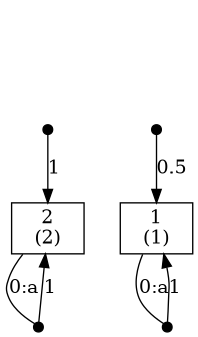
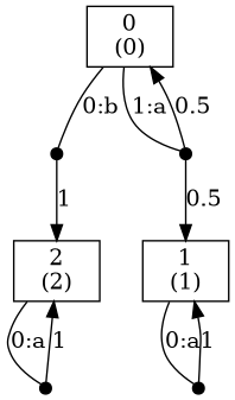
  digraph {
    node [shape=point]
+   n1 [label="0\n(0)" shape=box]
    n0_0 [height=0.1 width=0.1]
    n0_1 [height=0.1 width=0.1]
    n4 [label="2\n(2)" shape=box]
    n2_0 [height=0.1 width=0.1]
    n6 [label="1\n(1)" shape=box]
    n1_0 [height=0.1 width=0.1]
+   n1 -> n0_0 [arrowhead=none label="0:b"]
+   n1 -> n0_1 [arrowhead=none label="1:a"]
    n0_0 -> n4 [label=1]
+   n0_1 -> n1 [label=0.5]
    n0_1 -> n6 [label=0.5]
    n4 -> n2_0 [arrowhead=none label="0:a"]
    n2_0 -> n4 [label=1]
    n6 -> n1_0 [arrowhead=none label="0:a"]
    n1_0 -> n6 [label=1]
  }
